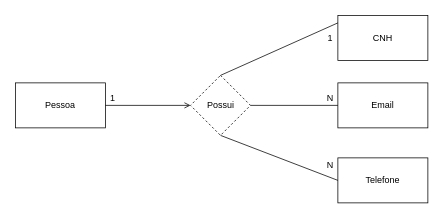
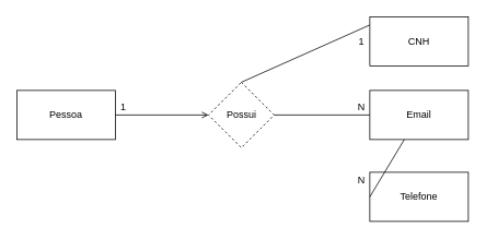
  <mxCell id="0" />
  <mxCell id="1" parent="0" />
  <mxCell id="2" value="Pessoa" style="rounded=0;whiteSpace=wrap;html=1;" parent="1" vertex="1"><mxGeometry x="20" y="110" width="120" height="60" as="geometry" /></mxCell>
  <mxCell id="3" value="Email" style="rounded=0;whiteSpace=wrap;html=1;" parent="1" vertex="1"><mxGeometry x="450" y="110" width="120" height="60" as="geometry" /></mxCell>
  <mxCell id="4" value="Possui" style="rhombus;whiteSpace=wrap;html=1;dashed=1;" parent="1" vertex="1"><mxGeometry x="253.5" y="100" width="80" height="80" as="geometry" /></mxCell>
  <mxCell id="5" value="" style="endArrow=none;html=1;exitX=1;exitY=0.5;exitDx=0;exitDy=0;" parent="1" source="4" edge="1"><mxGeometry width="50" height="50" relative="1" as="geometry"><mxPoint x="400" y="190" as="sourcePoint" /><mxPoint x="450" y="140" as="targetPoint" /></mxGeometry></mxCell>
  <mxCell id="6" value="" style="endArrow=open;html=1;exitX=1;exitY=0.5;exitDx=0;exitDy=0;entryX=0;entryY=0.5;entryDx=0;entryDy=0;" parent="1" source="2" target="4" edge="1"><mxGeometry width="50" height="50" relative="1" as="geometry"><mxPoint x="310" y="230" as="sourcePoint" /><mxPoint x="360" y="180" as="targetPoint" /></mxGeometry></mxCell>
  <mxCell id="7" value="1" style="text;html=1;strokeColor=none;fillColor=none;align=center;verticalAlign=middle;whiteSpace=wrap;rounded=0;" parent="1" vertex="1"><mxGeometry x="130" y="120" width="40" height="20" as="geometry" /></mxCell>
  <mxCell id="8" value="N" style="text;html=1;strokeColor=none;fillColor=none;align=center;verticalAlign=middle;whiteSpace=wrap;rounded=0;" parent="1" vertex="1"><mxGeometry x="420" y="120" width="40" height="20" as="geometry" /></mxCell>
  <mxCell id="9" value="CNH" style="rounded=0;whiteSpace=wrap;html=1;" parent="1" vertex="1"><mxGeometry x="450" y="20" width="120" height="60" as="geometry" /></mxCell>
  <mxCell id="10" value="Telefone" style="rounded=0;whiteSpace=wrap;html=1;" parent="1" vertex="1"><mxGeometry x="450" y="210" width="120" height="60" as="geometry" /></mxCell>
  <mxCell id="11" value="N" style="text;html=1;strokeColor=none;fillColor=none;align=center;verticalAlign=middle;whiteSpace=wrap;rounded=0;" parent="1" vertex="1"><mxGeometry x="420" y="210" width="40" height="20" as="geometry" /></mxCell>
  <mxCell id="12" value="1" style="text;html=1;strokeColor=none;fillColor=none;align=center;verticalAlign=middle;whiteSpace=wrap;rounded=0;" parent="1" vertex="1"><mxGeometry x="420" y="40" width="40" height="20" as="geometry" /></mxCell>
- <mxCell id="13" value="" style="endArrow=none;html=1;entryX=0.5;entryY=1;entryDx=0;entryDy=0;exitX=0;exitY=0.5;exitDx=0;exitDy=0;" parent="1" source="10" target="4" edge="1"><mxGeometry width="50" height="50" relative="1" as="geometry"><mxPoint x="450" y="230" as="sourcePoint" /><mxPoint x="360" y="180" as="targetPoint" /></mxGeometry></mxCell>
+ <mxCell id="13" value="" style="endArrow=none;html=1;exitX=0;exitY=0.5;exitDx=0;exitDy=0;" parent="1" source="10" target="3" edge="1"><mxGeometry width="50" height="50" relative="1" as="geometry"><mxPoint x="450" y="230" as="sourcePoint" /><mxPoint x="360" y="180" as="targetPoint" /></mxGeometry></mxCell>
  <mxCell id="14" value="" style="endArrow=none;html=1;exitX=0.5;exitY=0;exitDx=0;exitDy=0;" parent="1" source="4" edge="1"><mxGeometry width="50" height="50" relative="1" as="geometry"><mxPoint x="400" y="80" as="sourcePoint" /><mxPoint x="450" y="30" as="targetPoint" /></mxGeometry></mxCell>
